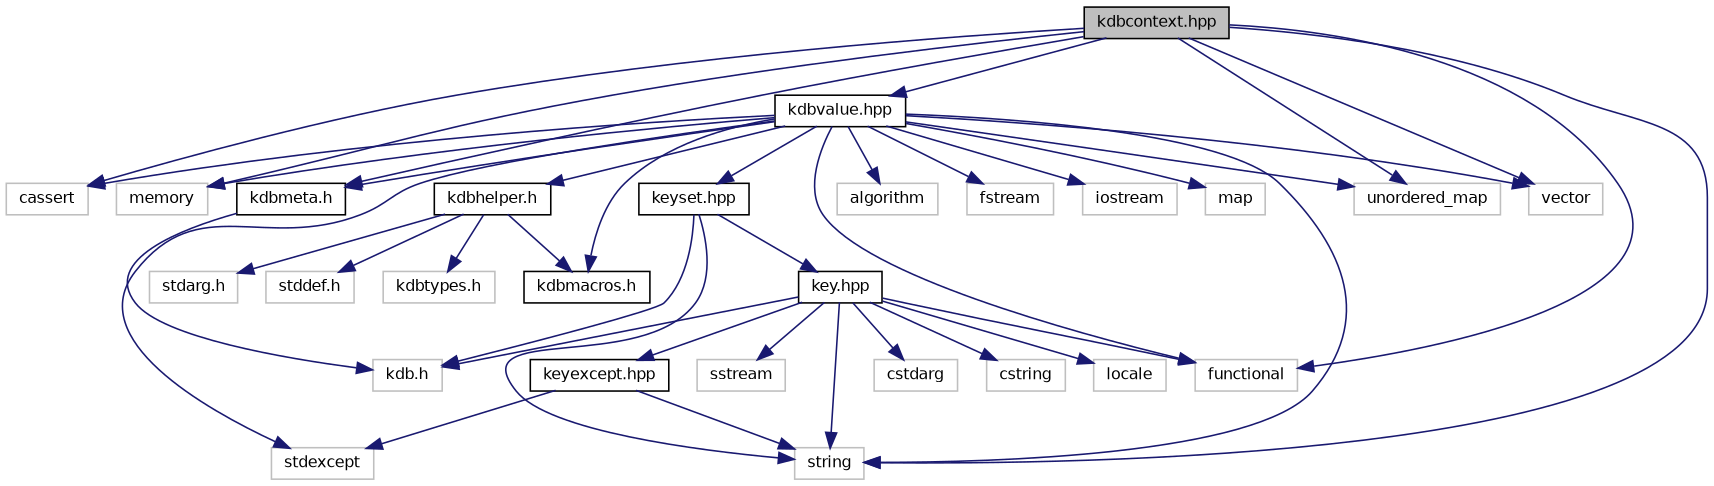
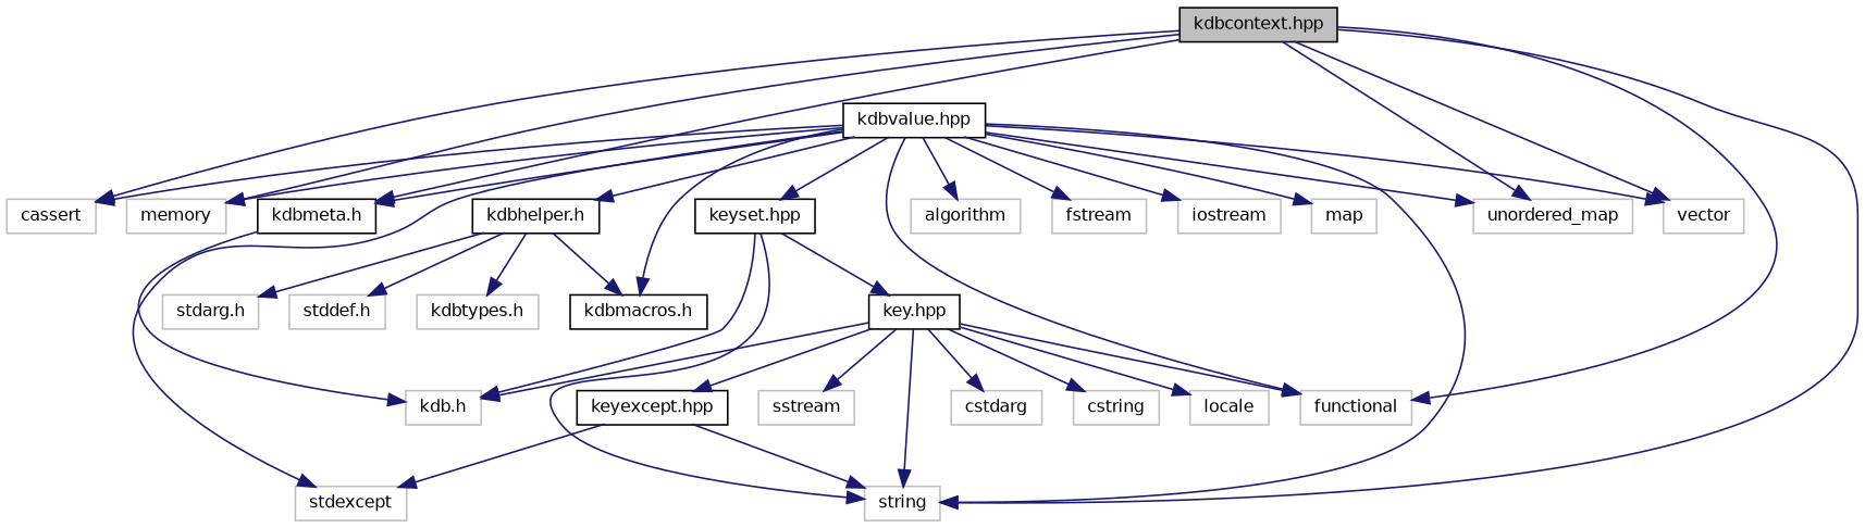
  digraph {
    node [color=grey75 fillcolor=white fontname=Helvetica fontsize=10 shape=record style=filled]
    edge [color=midnightblue fontname=Helvetica fontsize=10 labelfontname=Helvetica labelfontsize=10 style=solid]
    n1 [color=black fillcolor=grey75 fontcolor=black height=0.2 label="kdbcontext.hpp" width=0.4]
    n2 [color=black height=0.2 label="kdbmeta.h" width=0.4]
    n3 [color=black height=0.2 label="kdbvalue.hpp" width=0.4]
    n4 [height=0.2 label=cassert width=0.4]
    n5 [height=0.2 label=functional width=0.4]
    n6 [height=0.2 label=memory width=0.4]
    n7 [height=0.2 label=string width=0.4]
    n8 [height=0.2 label=unordered_map width=0.4]
    n9 [height=0.2 label=vector width=0.4]
    n10 [height=0.2 label="kdb.h" width=0.4]
    n11 [color=black height=0.2 label="kdbmacros.h" width=0.4]
    n12 [height=0.2 label=algorithm width=0.4]
    n13 [height=0.2 label=fstream width=0.4]
    n14 [height=0.2 label=iostream width=0.4]
    n15 [height=0.2 label=map width=0.4]
    n16 [height=0.2 label=stdexcept width=0.4]
    n17 [color=black height=0.2 label="kdbhelper.h" width=0.4]
    n18 [color=black height=0.2 label="keyset.hpp" width=0.4]
    n19 [height=0.2 label="kdbtypes.h" width=0.4]
    n20 [height=0.2 label="stdarg.h" width=0.4]
    n21 [height=0.2 label="stddef.h" width=0.4]
    n22 [color=black height=0.2 label="key.hpp" width=0.4]
    n23 [height=0.2 label=cstdarg width=0.4]
    n24 [height=0.2 label=cstring width=0.4]
    n25 [height=0.2 label=locale width=0.4]
    n26 [height=0.2 label=sstream width=0.4]
    n27 [color=black height=0.2 label="keyexcept.hpp" width=0.4]
    n1 -> n2
-   n1 -> n3
    n1 -> n4
    n1 -> n5
    n1 -> n6
    n1 -> n7
    n1 -> n8
    n1 -> n9
    n2 -> n10
    n3 -> n2
    n3 -> n4
    n3 -> n5
    n3 -> n6
    n3 -> n7
    n3 -> n8
    n3 -> n9
    n3 -> n11
    n3 -> n12
    n3 -> n13
    n3 -> n14
    n3 -> n15
    n3 -> n16
    n3 -> n17
    n3 -> n18
    n17 -> n11
    n17 -> n19
    n17 -> n20
    n17 -> n21
    n18 -> n7
    n18 -> n10
    n18 -> n22
    n22 -> n5
    n22 -> n7
    n22 -> n10
    n22 -> n23
    n22 -> n24
    n22 -> n25
    n22 -> n26
    n22 -> n27
    n27 -> n7
    n27 -> n16
  }
